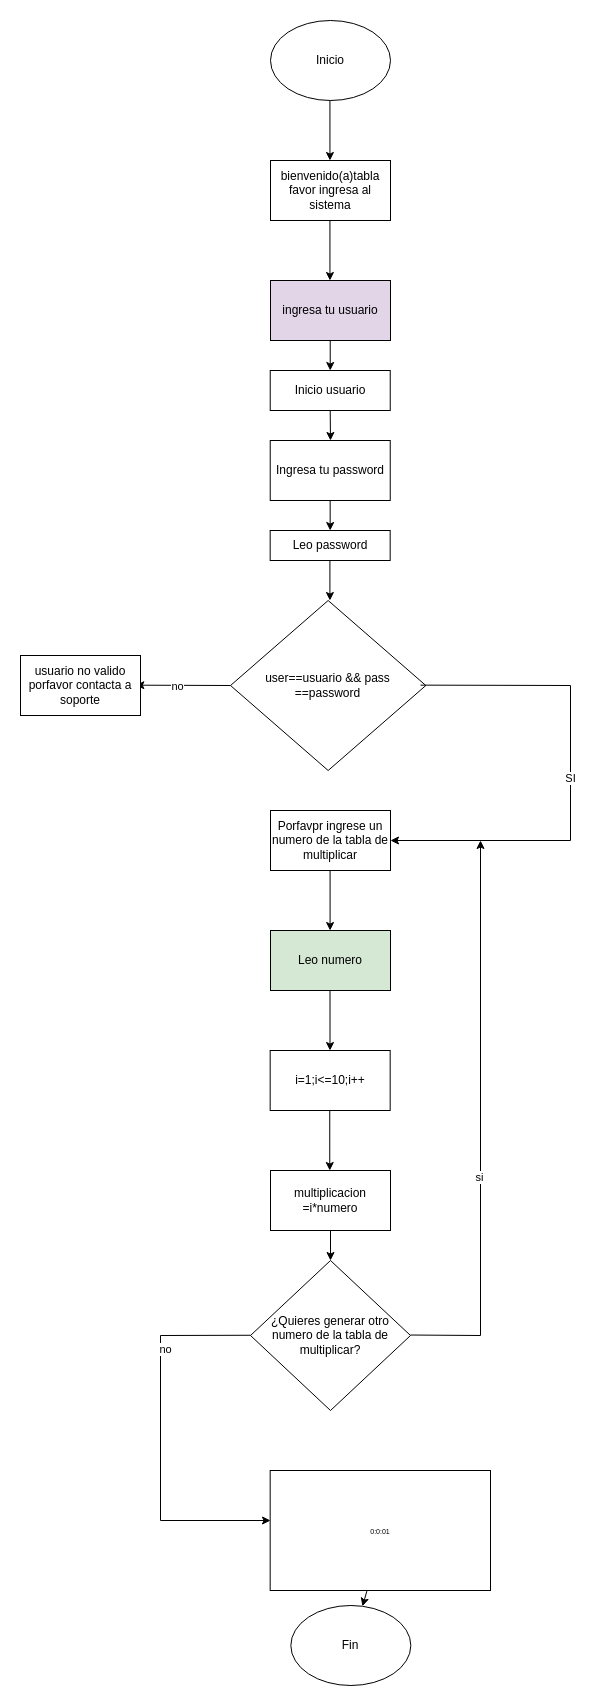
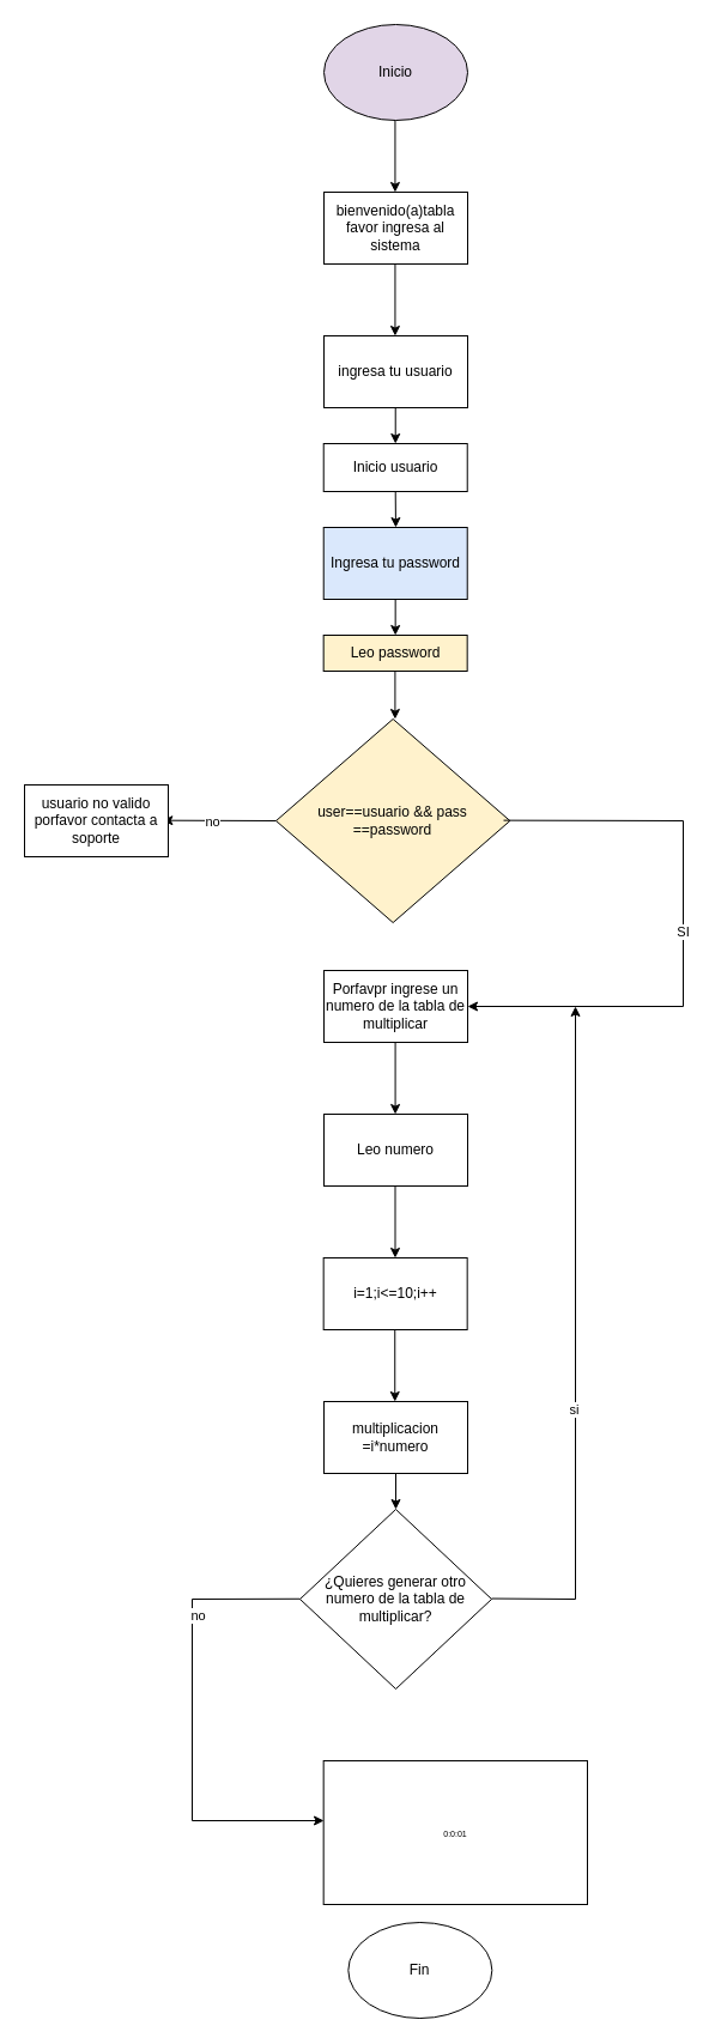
  <mxCell id="0" />
  <mxCell id="1" parent="0" />
- <mxCell id="2" value="Inicio" style="ellipse;whiteSpace=wrap;html=1;" parent="1" vertex="1"><mxGeometry x="270" y="20" width="120" height="80" as="geometry" /></mxCell>
+ <mxCell id="2" value="Inicio" style="ellipse;whiteSpace=wrap;html=1;fillColor=#e1d5e7;" parent="1" vertex="1"><mxGeometry x="270" y="20" width="120" height="80" as="geometry" /></mxCell>
  <mxCell id="3" value="" style="endArrow=classic;html=1;rounded=0;" parent="1" edge="1"><mxGeometry width="50" height="50" relative="1" as="geometry"><mxPoint x="329.44" y="100" as="sourcePoint" /><mxPoint x="329.44" y="160" as="targetPoint" /></mxGeometry></mxCell>
  <mxCell id="4" value="bienvenido(a)tabla favor ingresa al sistema" style="rounded=0;whiteSpace=wrap;html=1;" parent="1" vertex="1"><mxGeometry x="270" y="160" width="120" height="60" as="geometry" /></mxCell>
  <mxCell id="5" value="" style="endArrow=classic;html=1;rounded=0;" parent="1" edge="1"><mxGeometry width="50" height="50" relative="1" as="geometry"><mxPoint x="329.44" y="220" as="sourcePoint" /><mxPoint x="329.44" y="280" as="targetPoint" /></mxGeometry></mxCell>
- <mxCell id="6" value="ingresa tu usuario" style="rounded=0;whiteSpace=wrap;html=1;fillColor=#e1d5e7;" parent="1" vertex="1"><mxGeometry x="270" y="280" width="120" height="60" as="geometry" /></mxCell>
+ <mxCell id="6" value="ingresa tu usuario" style="rounded=0;whiteSpace=wrap;html=1;" parent="1" vertex="1"><mxGeometry x="270" y="280" width="120" height="60" as="geometry" /></mxCell>
  <mxCell id="7" value="" style="endArrow=classic;html=1;rounded=0;" parent="1" target="8" edge="1"><mxGeometry width="50" height="50" relative="1" as="geometry"><mxPoint x="329.73" y="340" as="sourcePoint" /><mxPoint x="329.73" y="400" as="targetPoint" /></mxGeometry></mxCell>
  <mxCell id="8" value="Inicio usuario" style="rounded=0;whiteSpace=wrap;html=1;" parent="1" vertex="1"><mxGeometry x="269.73" y="370" width="120" height="40" as="geometry" /></mxCell>
- <mxCell id="9" value="Ingresa tu password" style="rounded=0;whiteSpace=wrap;html=1;" parent="1" vertex="1"><mxGeometry x="269.73" y="440" width="120" height="60" as="geometry" /></mxCell>
+ <mxCell id="9" value="Ingresa tu password" style="rounded=0;whiteSpace=wrap;html=1;fillColor=#dae8fc;" parent="1" vertex="1"><mxGeometry x="269.73" y="440" width="120" height="60" as="geometry" /></mxCell>
  <mxCell id="10" value="" style="endArrow=classic;html=1;rounded=0;" parent="1" edge="1"><mxGeometry width="50" height="50" relative="1" as="geometry"><mxPoint x="329.71" y="410" as="sourcePoint" /><mxPoint x="329.98" y="440" as="targetPoint" /></mxGeometry></mxCell>
  <mxCell id="11" value="" style="endArrow=classic;html=1;rounded=0;" parent="1" edge="1"><mxGeometry width="50" height="50" relative="1" as="geometry"><mxPoint x="329.41" y="540" as="sourcePoint" /><mxPoint x="329.41" y="600" as="targetPoint" /></mxGeometry></mxCell>
  <mxCell id="12" value="" style="endArrow=classic;html=1;rounded=0;" parent="1" target="13" edge="1"><mxGeometry width="50" height="50" relative="1" as="geometry"><mxPoint x="329.67" y="500" as="sourcePoint" /><mxPoint x="329.67" y="560" as="targetPoint" /></mxGeometry></mxCell>
- <mxCell id="13" value="Leo password" style="rounded=0;whiteSpace=wrap;html=1;" parent="1" vertex="1"><mxGeometry x="269.67" y="530" width="120" height="30" as="geometry" /></mxCell>
- <mxCell id="14" value="user==usuario &amp;&amp; pass ==password" style="rhombus;whiteSpace=wrap;html=1;" parent="1" vertex="1"><mxGeometry x="230" y="600" width="195.33" height="170" as="geometry" /></mxCell>
+ <mxCell id="13" value="Leo password" style="rounded=0;whiteSpace=wrap;html=1;fillColor=#fff2cc;" parent="1" vertex="1"><mxGeometry x="269.67" y="530" width="120" height="30" as="geometry" /></mxCell>
+ <mxCell id="14" value="user==usuario &amp;&amp; pass ==password" style="rhombus;whiteSpace=wrap;html=1;fillColor=#fff2cc;" parent="1" vertex="1"><mxGeometry x="230" y="600" width="195.33" height="170" as="geometry" /></mxCell>
  <mxCell id="15" value="SI&lt;br&gt;" style="endArrow=classic;html=1;rounded=0;entryX=1;entryY=0.5;entryDx=0;entryDy=0;" parent="1" target="16" edge="1"><mxGeometry width="50" height="50" relative="1" as="geometry"><mxPoint x="420" y="684.63" as="sourcePoint" /><mxPoint x="440" y="840" as="targetPoint" /><Array as="points"><mxPoint x="570" y="685" /><mxPoint x="570" y="840" /></Array></mxGeometry></mxCell>
  <mxCell id="16" value="Porfavpr ingrese un numero de la tabla de multiplicar" style="rounded=0;whiteSpace=wrap;html=1;" parent="1" vertex="1"><mxGeometry x="270" y="810" width="120" height="60" as="geometry" /></mxCell>
  <mxCell id="17" value="" style="endArrow=classic;html=1;rounded=0;fontStyle=0" parent="1" edge="1"><mxGeometry width="50" height="50" relative="1" as="geometry"><mxPoint x="329.58" y="870" as="sourcePoint" /><mxPoint x="329.58" y="930" as="targetPoint" /></mxGeometry></mxCell>
- <mxCell id="18" value="Leo numero" style="rounded=0;whiteSpace=wrap;html=1;fillColor=#d5e8d4;" parent="1" vertex="1"><mxGeometry x="270" y="930" width="120" height="60" as="geometry" /></mxCell>
+ <mxCell id="18" value="Leo numero" style="rounded=0;whiteSpace=wrap;html=1;" parent="1" vertex="1"><mxGeometry x="270" y="930" width="120" height="60" as="geometry" /></mxCell>
  <mxCell id="19" value="" style="endArrow=classic;html=1;rounded=0;fontStyle=0" parent="1" edge="1"><mxGeometry width="50" height="50" relative="1" as="geometry"><mxPoint x="329.5" y="990" as="sourcePoint" /><mxPoint x="329.5" y="1050" as="targetPoint" /></mxGeometry></mxCell>
  <mxCell id="20" value="i=1;i&amp;lt;=10;i++" style="rounded=0;whiteSpace=wrap;html=1;" parent="1" vertex="1"><mxGeometry x="269.67" y="1050" width="120" height="60" as="geometry" /></mxCell>
  <mxCell id="21" value="" style="endArrow=classic;html=1;rounded=0;fontStyle=0" parent="1" edge="1"><mxGeometry width="50" height="50" relative="1" as="geometry"><mxPoint x="329.25" y="1110" as="sourcePoint" /><mxPoint x="329.25" y="1170" as="targetPoint" /></mxGeometry></mxCell>
  <mxCell id="22" value="multiplicacion =i*numero" style="rounded=0;whiteSpace=wrap;html=1;" parent="1" vertex="1"><mxGeometry x="270" y="1170" width="120" height="60" as="geometry" /></mxCell>
  <mxCell id="23" value="¿Quieres generar otro numero de la tabla de multiplicar?" style="rhombus;whiteSpace=wrap;html=1;" parent="1" vertex="1"><mxGeometry x="250" y="1260" width="160" height="150" as="geometry" /></mxCell>
  <mxCell id="24" value="" style="endArrow=classic;html=1;rounded=0;exitX=0.5;exitY=1;exitDx=0;exitDy=0;" parent="1" source="22" target="23" edge="1"><mxGeometry width="50" height="50" relative="1" as="geometry"><mxPoint x="344" y="1250" as="sourcePoint" /><mxPoint x="374" y="1230" as="targetPoint" /></mxGeometry></mxCell>
  <mxCell id="25" value="" style="endArrow=classic;html=1;rounded=0;" parent="1" edge="1"><mxGeometry width="50" height="50" relative="1" as="geometry"><mxPoint x="410" y="1334.52" as="sourcePoint" /><mxPoint x="480" y="840" as="targetPoint" /><Array as="points"><mxPoint x="480" y="1335" /></Array></mxGeometry></mxCell>
  <mxCell id="26" value="si&lt;br&gt;" style="edgeLabel;html=1;align=center;verticalAlign=middle;resizable=0;points=[];" parent="25" vertex="1" connectable="0"><mxGeometry x="-0.189" y="2" relative="1" as="geometry"><mxPoint as="offset" /></mxGeometry></mxCell>
  <mxCell id="27" value="" style="endArrow=classic;html=1;rounded=0;" parent="1" edge="1"><mxGeometry width="50" height="50" relative="1" as="geometry"><mxPoint x="250" y="1334.76" as="sourcePoint" /><mxPoint x="270" y="1520" as="targetPoint" /><Array as="points"><mxPoint x="160" y="1335" /><mxPoint x="160" y="1520" /></Array></mxGeometry></mxCell>
  <mxCell id="28" value="no&lt;br&gt;" style="edgeLabel;html=1;align=center;verticalAlign=middle;resizable=0;points=[];" parent="27" vertex="1" connectable="0"><mxGeometry x="-0.459" y="4" relative="1" as="geometry"><mxPoint as="offset" /></mxGeometry></mxCell>
  <mxCell id="29" value="&lt;span style=&quot;font-size: 7px;&quot;&gt;0:0:01&lt;/span&gt;" style="rounded=0;whiteSpace=wrap;html=1;" parent="1" vertex="1"><mxGeometry x="269.67" y="1470" width="220.33" height="120" as="geometry" /></mxCell>
  <mxCell id="30" value="Fin" style="ellipse;whiteSpace=wrap;html=1;" parent="1" vertex="1"><mxGeometry x="290.33" y="1605" width="120" height="80" as="geometry" /></mxCell>
- <mxCell id="31" value="" style="endArrow=classic;html=1;rounded=0;exitX=0.439;exitY=1.005;exitDx=0;exitDy=0;exitPerimeter=0;" parent="1" source="29" target="30" edge="1"><mxGeometry width="50" height="50" relative="1" as="geometry"><mxPoint x="310" y="1610" as="sourcePoint" /><mxPoint x="360" y="1560" as="targetPoint" /></mxGeometry></mxCell>
  <mxCell id="32" value="" style="endArrow=classic;html=1;rounded=0;exitX=0;exitY=0.5;exitDx=0;exitDy=0;" parent="1" source="14" edge="1"><mxGeometry width="50" height="50" relative="1" as="geometry"><mxPoint x="305.33" y="684.68" as="sourcePoint" /><mxPoint x="135.33" y="684.68" as="targetPoint" /></mxGeometry></mxCell>
  <mxCell id="33" value="no" style="edgeLabel;html=1;align=center;verticalAlign=middle;resizable=0;points=[];" parent="32" vertex="1" connectable="0"><mxGeometry x="0.129" y="1" relative="1" as="geometry"><mxPoint as="offset" /></mxGeometry></mxCell>
  <mxCell id="34" value="usuario no valido porfavor contacta a soporte" style="rounded=0;whiteSpace=wrap;html=1;" parent="1" vertex="1"><mxGeometry x="20" y="655" width="120" height="60" as="geometry" /></mxCell>
